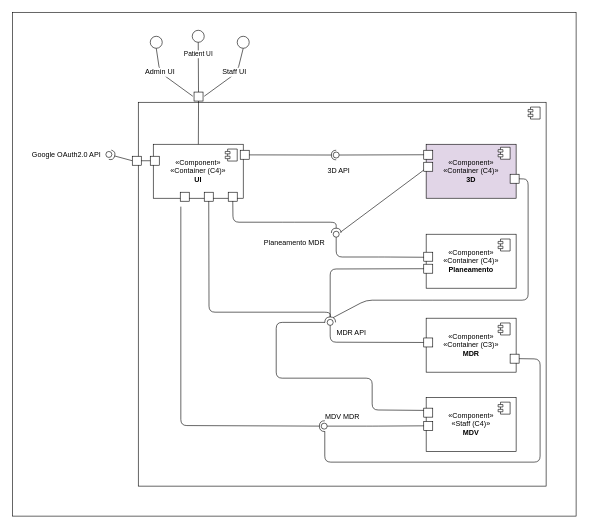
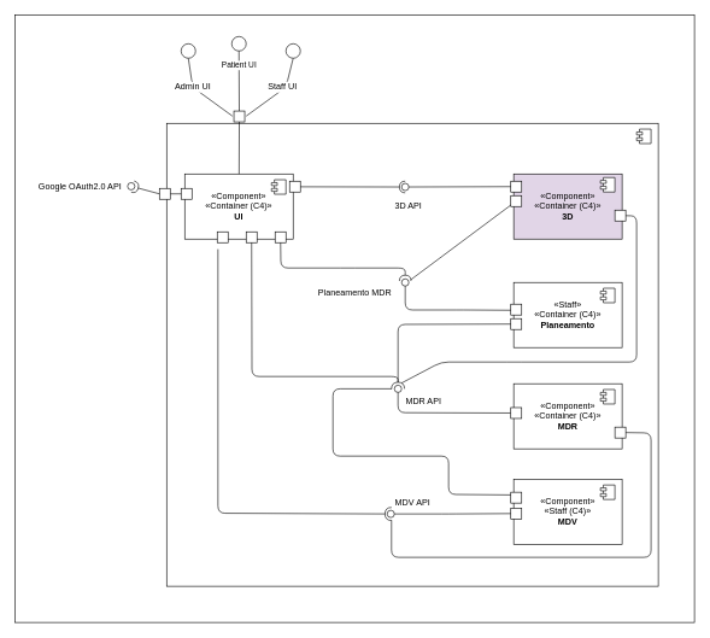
  <mxCell id="0" />
  <mxCell id="1" value="back" parent="0" />
  <mxCell id="2" value="" style="rounded=0;whiteSpace=wrap;html=1;fillColor=default;" parent="1" vertex="1"><mxGeometry x="20" y="20" width="940" height="840" as="geometry" /></mxCell>
  <mxCell id="3" value="Box" parent="0" />
  <mxCell id="4" value="" style="group" parent="3" vertex="1" connectable="0"><mxGeometry x="230" y="170" width="680" height="640" as="geometry" /></mxCell>
  <mxCell id="5" value="" style="html=1;dropTarget=0;whiteSpace=wrap;" parent="4" vertex="1"><mxGeometry width="680" height="640" as="geometry" /></mxCell>
  <mxCell id="6" value="" style="shape=module;jettyWidth=8;jettyHeight=4;" parent="5" vertex="1"><mxGeometry x="1" width="20" height="20" relative="1" as="geometry"><mxPoint x="-30" y="8" as="offset" /></mxGeometry></mxCell>
  <mxCell id="7" value="3D API" style="text;html=1;align=center;verticalAlign=middle;resizable=0;points=[];autosize=1;strokeColor=none;fillColor=none;" parent="4" vertex="1"><mxGeometry x="304" y="100" width="60" height="30" as="geometry" /></mxCell>
  <mxCell id="8" value="MDR API" style="text;html=1;align=center;verticalAlign=middle;resizable=0;points=[];autosize=1;strokeColor=none;fillColor=none;" parent="4" vertex="1"><mxGeometry x="320" y="370" width="70" height="30" as="geometry" /></mxCell>
  <mxCell id="9" value="Planeamento MDR" style="text;html=1;align=center;verticalAlign=middle;resizable=0;points=[];autosize=1;strokeColor=none;fillColor=none;" parent="4" vertex="1"><mxGeometry x="200" y="220" width="120" height="30" as="geometry" /></mxCell>
  <mxCell id="10" value="" style="group" parent="4" vertex="1" connectable="0"><mxGeometry x="480" y="70" width="160" height="90" as="geometry" /></mxCell>
  <mxCell id="11" value="«Component»&lt;br&gt;«Container (C4)»&lt;br&gt;&lt;b&gt;3D&lt;/b&gt;" style="html=1;dropTarget=0;whiteSpace=wrap;fillColor=#e1d5e7;" parent="10" vertex="1"><mxGeometry width="150" height="90" as="geometry" /></mxCell>
  <mxCell id="12" value="" style="whiteSpace=wrap;html=1;aspect=fixed;" parent="10" vertex="1"><mxGeometry x="-4" y="10" width="15" height="15" as="geometry" /></mxCell>
  <mxCell id="13" value="" style="whiteSpace=wrap;html=1;aspect=fixed;" parent="10" vertex="1"><mxGeometry x="140" y="50" width="15" height="15" as="geometry" /></mxCell>
  <mxCell id="14" value="" style="whiteSpace=wrap;html=1;aspect=fixed;" parent="10" vertex="1"><mxGeometry x="-4" y="30" width="15" height="15" as="geometry" /></mxCell>
  <mxCell id="15" value="" style="shape=module;jettyWidth=8;jettyHeight=4;" parent="10" vertex="1"><mxGeometry x="1" width="20" height="20" relative="1" as="geometry"><mxPoint x="-40" y="5" as="offset" /></mxGeometry></mxCell>
  <mxCell id="16" style="edgeStyle=none;jumpSize=6;html=1;strokeWidth=1;endArrow=none;endFill=0;startSize=6;endSize=6;" parent="4" source="14" edge="1"><mxGeometry relative="1" as="geometry"><mxPoint x="338" y="216" as="targetPoint" /></mxGeometry></mxCell>
  <mxCell id="17" value="" style="group" parent="4" vertex="1" connectable="0"><mxGeometry x="480" y="220" width="160" height="90" as="geometry" /></mxCell>
- <mxCell id="18" value="«Component»&lt;br&gt;«Container (C4)»&lt;br&gt;&lt;b&gt;Planeamento&lt;/b&gt;" style="html=1;dropTarget=0;whiteSpace=wrap;" parent="17" vertex="1"><mxGeometry width="150" height="90" as="geometry" /></mxCell>
+ <mxCell id="18" value="«Staff»&lt;br&gt;«Container (C4)»&lt;br&gt;&lt;b&gt;Planeamento&lt;/b&gt;" style="html=1;dropTarget=0;whiteSpace=wrap;" parent="17" vertex="1"><mxGeometry width="150" height="90" as="geometry" /></mxCell>
  <mxCell id="19" value="" style="shape=module;jettyWidth=8;jettyHeight=4;" parent="18" vertex="1"><mxGeometry x="1" width="20" height="20" relative="1" as="geometry"><mxPoint x="-30" y="8" as="offset" /></mxGeometry></mxCell>
  <mxCell id="20" value="" style="whiteSpace=wrap;html=1;aspect=fixed;" parent="17" vertex="1"><mxGeometry x="-4" y="30" width="15" height="15" as="geometry" /></mxCell>
  <mxCell id="21" value="" style="whiteSpace=wrap;html=1;aspect=fixed;" parent="17" vertex="1"><mxGeometry x="-4" y="50" width="15" height="15" as="geometry" /></mxCell>
  <mxCell id="22" value="" style="group" parent="4" vertex="1" connectable="0"><mxGeometry x="25" y="70" width="160" height="95" as="geometry" /></mxCell>
  <mxCell id="23" value="«Component»&lt;br&gt;«Container (C4)»&lt;br&gt;&lt;b&gt;UI&lt;/b&gt;" style="html=1;dropTarget=0;whiteSpace=wrap;" parent="22" vertex="1"><mxGeometry width="150" height="90" as="geometry" /></mxCell>
  <mxCell id="24" value="" style="shape=module;jettyWidth=8;jettyHeight=4;" parent="23" vertex="1"><mxGeometry x="1" width="20" height="20" relative="1" as="geometry"><mxPoint x="-30" y="8" as="offset" /></mxGeometry></mxCell>
  <mxCell id="25" value="" style="whiteSpace=wrap;html=1;aspect=fixed;" parent="22" vertex="1"><mxGeometry x="145" y="10" width="15" height="15" as="geometry" /></mxCell>
  <mxCell id="26" value="" style="whiteSpace=wrap;html=1;aspect=fixed;" parent="22" vertex="1"><mxGeometry x="125" y="80" width="15" height="15" as="geometry" /></mxCell>
  <mxCell id="27" value="&lt;span style=&quot;color: rgba(0, 0, 0, 0); font-family: monospace; font-size: 0px; text-align: start;&quot;&gt;%3CmxGraphModel%3E%3Croot%3E%3CmxCell%20id%3D%220%22%2F%3E%3CmxCell%20id%3D%221%22%20parent%3D%220%22%2F%3E%3CmxCell%20id%3D%222%22%20value%3D%22%22%20style%3D%22whiteSpace%3Dwrap%3Bhtml%3D1%3Baspect%3Dfixed%3B%22%20vertex%3D%221%22%20parent%3D%221%22%3E%3CmxGeometry%20x%3D%22190%22%20y%3D%22260%22%20width%3D%2215%22%20height%3D%2215%22%20as%3D%22geometry%22%2F%3E%3C%2FmxCell%3E%3C%2Froot%3E%3C%2FmxGraphModel%3E&lt;/span&gt;" style="whiteSpace=wrap;html=1;aspect=fixed;" parent="22" vertex="1"><mxGeometry x="85" y="80" width="15" height="15" as="geometry" /></mxCell>
  <mxCell id="28" value="" style="whiteSpace=wrap;html=1;aspect=fixed;" parent="22" vertex="1"><mxGeometry x="-5" y="20" width="15" height="15" as="geometry" /></mxCell>
  <mxCell id="29" value="&lt;span style=&quot;color: rgba(0, 0, 0, 0); font-family: monospace; font-size: 0px; text-align: start;&quot;&gt;%3CmxGraphModel%3E%3Croot%3E%3CmxCell%20id%3D%220%22%2F%3E%3CmxCell%20id%3D%221%22%20parent%3D%220%22%2F%3E%3CmxCell%20id%3D%222%22%20value%3D%22%22%20style%3D%22whiteSpace%3Dwrap%3Bhtml%3D1%3Baspect%3Dfixed%3B%22%20vertex%3D%221%22%20parent%3D%221%22%3E%3CmxGeometry%20x%3D%22190%22%20y%3D%22260%22%20width%3D%2215%22%20height%3D%2215%22%20as%3D%22geometry%22%2F%3E%3C%2FmxCell%3E%3C%2Froot%3E%3C%2FmxGraphModel%3E&lt;/span&gt;" style="whiteSpace=wrap;html=1;aspect=fixed;" parent="22" vertex="1"><mxGeometry x="45" y="80" width="15" height="15" as="geometry" /></mxCell>
  <mxCell id="30" value="" style="whiteSpace=wrap;html=1;aspect=fixed;" parent="4" vertex="1"><mxGeometry x="-10" y="90" width="15" height="15" as="geometry" /></mxCell>
  <mxCell id="31" style="edgeStyle=none;html=1;exitX=0;exitY=0.5;exitDx=0;exitDy=0;endArrow=none;endFill=0;" parent="4" source="28" target="30" edge="1"><mxGeometry relative="1" as="geometry" /></mxCell>
  <mxCell id="32" value="" style="group" parent="4" connectable="0" vertex="1"><mxGeometry x="480" y="492" width="150" height="90" as="geometry" /></mxCell>
  <mxCell id="33" value="«Component»&lt;br&gt;«Staff (C4)»&lt;br&gt;&lt;b&gt;MDV&lt;/b&gt;" style="html=1;dropTarget=0;whiteSpace=wrap;" parent="32" vertex="1"><mxGeometry width="150" height="90" as="geometry" /></mxCell>
  <mxCell id="34" value="" style="shape=module;jettyWidth=8;jettyHeight=4;" parent="33" vertex="1"><mxGeometry x="1" width="20" height="20" relative="1" as="geometry"><mxPoint x="-30" y="8" as="offset" /></mxGeometry></mxCell>
  <mxCell id="35" value="" style="whiteSpace=wrap;html=1;aspect=fixed;" parent="32" vertex="1"><mxGeometry x="-4" y="40" width="15" height="15" as="geometry" /></mxCell>
  <mxCell id="36" value="" style="whiteSpace=wrap;html=1;aspect=fixed;" parent="32" vertex="1"><mxGeometry x="-4" y="18" width="15" height="15" as="geometry" /></mxCell>
  <mxCell id="37" style="edgeStyle=none;jumpSize=6;html=1;endArrow=halfCircle;endFill=0;startSize=6;endSize=7;exitX=0.5;exitY=1;exitDx=0;exitDy=0;" parent="4" edge="1"><mxGeometry relative="1" as="geometry"><mxPoint x="311" y="540" as="targetPoint" /><Array as="points"><mxPoint x="71" y="539" /></Array><mxPoint x="71" y="174" as="sourcePoint" /></mxGeometry></mxCell>
  <mxCell id="38" style="edgeStyle=none;jumpSize=6;html=1;endArrow=oval;endFill=0;startSize=6;endSize=10;exitX=0;exitY=0.5;exitDx=0;exitDy=0;" parent="4" source="35" edge="1"><mxGeometry relative="1" as="geometry"><mxPoint x="310" y="540" as="targetPoint" /><mxPoint x="474" y="539.5" as="sourcePoint" /><Array as="points"><mxPoint x="390" y="540" /></Array></mxGeometry></mxCell>
- <mxCell id="39" value="MDV MDR" style="text;html=1;align=center;verticalAlign=middle;resizable=0;points=[];autosize=1;strokeColor=none;fillColor=none;" parent="4" vertex="1"><mxGeometry x="305" y="510" width="70" height="30" as="geometry" /></mxCell>
+ <mxCell id="39" value="MDV API" style="text;html=1;align=center;verticalAlign=middle;resizable=0;points=[];autosize=1;strokeColor=none;fillColor=none;" parent="4" vertex="1"><mxGeometry x="305" y="510" width="70" height="30" as="geometry" /></mxCell>
  <mxCell id="40" value="" style="group" parent="4" vertex="1" connectable="0"><mxGeometry x="480" y="360" width="160" height="90" as="geometry" /></mxCell>
- <mxCell id="41" value="«Component»&lt;br&gt;«Container (C3)»&lt;br&gt;&lt;b&gt;MDR&lt;/b&gt;" style="html=1;dropTarget=0;whiteSpace=wrap;" parent="40" vertex="1"><mxGeometry width="150" height="90" as="geometry" /></mxCell>
+ <mxCell id="41" value="«Component»&lt;br&gt;«Container (C4)»&lt;br&gt;&lt;b&gt;MDR&lt;/b&gt;" style="html=1;dropTarget=0;whiteSpace=wrap;" parent="40" vertex="1"><mxGeometry width="150" height="90" as="geometry" /></mxCell>
  <mxCell id="42" value="" style="shape=module;jettyWidth=8;jettyHeight=4;" parent="41" vertex="1"><mxGeometry x="1" width="20" height="20" relative="1" as="geometry"><mxPoint x="-30" y="8" as="offset" /></mxGeometry></mxCell>
  <mxCell id="43" value="" style="whiteSpace=wrap;html=1;aspect=fixed;" parent="4" vertex="1"><mxGeometry x="620" y="420" width="15" height="15" as="geometry" /></mxCell>
  <mxCell id="44" style="edgeStyle=none;html=1;endArrow=none;endFill=0;exitX=1;exitY=0.5;exitDx=0;exitDy=0;" parent="4" source="43" edge="1"><mxGeometry relative="1" as="geometry"><mxPoint x="311" y="548.5" as="targetPoint" /><mxPoint x="476" y="432.931" as="sourcePoint" /><Array as="points"><mxPoint x="670" y="428" /><mxPoint x="670" y="600" /><mxPoint x="311" y="600" /></Array></mxGeometry></mxCell>
  <mxCell id="45" value="Admin UI" style="edgeStyle=none;html=1;entryX=0.5;entryY=1;entryDx=0;entryDy=0;fontSize=12;endArrow=none;endFill=0;exitX=0;exitY=0.5;exitDx=0;exitDy=0;" parent="3" edge="1"><mxGeometry x="0.254" relative="1" as="geometry"><mxPoint x="321" y="160" as="sourcePoint" /><mxPoint x="260" y="80" as="targetPoint" /><Array as="points"><mxPoint x="266" y="120" /></Array><mxPoint as="offset" /></mxGeometry></mxCell>
  <mxCell id="46" value="Staff UI" style="edgeStyle=none;html=1;entryX=0.5;entryY=1;entryDx=0;entryDy=0;fontSize=12;endArrow=none;endFill=0;exitX=1;exitY=0.5;exitDx=0;exitDy=0;" parent="3" target="49" edge="1"><mxGeometry x="0.171" y="3" relative="1" as="geometry"><mxPoint x="340" y="160" as="sourcePoint" /><mxPoint x="405" y="80" as="targetPoint" /><Array as="points"><mxPoint x="395" y="120" /></Array><mxPoint as="offset" /></mxGeometry></mxCell>
  <mxCell id="47" value="&lt;div&gt;&lt;br&gt;&lt;/div&gt;&lt;div&gt;&lt;br&gt;&lt;/div&gt;&lt;div&gt;&lt;br&gt;&lt;br&gt;&lt;/div&gt;" style="ellipse;whiteSpace=wrap;html=1;aspect=fixed;" parent="3" vertex="1"><mxGeometry x="250" y="60" width="20" height="20" as="geometry" /></mxCell>
  <mxCell id="48" value="&lt;div&gt;&lt;br&gt;&lt;/div&gt;&lt;div&gt;&lt;br&gt;&lt;/div&gt;&lt;div&gt;&lt;br&gt;&lt;br&gt;&lt;/div&gt;" style="ellipse;whiteSpace=wrap;html=1;aspect=fixed;" parent="3" vertex="1"><mxGeometry x="320" width="20" height="20" as="geometry" y="50" /></mxCell>
  <mxCell id="49" value="&lt;div&gt;&lt;br&gt;&lt;/div&gt;&lt;div&gt;&lt;br&gt;&lt;/div&gt;&lt;div&gt;&lt;br&gt;&lt;br&gt;&lt;/div&gt;" style="ellipse;whiteSpace=wrap;html=1;aspect=fixed;" parent="3" vertex="1"><mxGeometry x="395" y="60" width="20" height="20" as="geometry" /></mxCell>
  <mxCell id="50" value="Patient UI" style="edgeStyle=none;html=1;entryX=0.5;entryY=1;entryDx=0;entryDy=0;endArrow=none;endFill=0;" parent="3" source="55" target="48" edge="1"><mxGeometry x="0.518" relative="1" as="geometry"><mxPoint as="offset" /></mxGeometry></mxCell>
  <mxCell id="51" value="Google OAuth2.0 API" style="text;html=1;align=center;verticalAlign=middle;resizable=0;points=[];autosize=1;strokeColor=none;fillColor=none;" parent="3" vertex="1"><mxGeometry x="40" y="242" width="140" height="30" as="geometry" /></mxCell>
  <mxCell id="52" value="" style="ellipse;whiteSpace=wrap;html=1;aspect=fixed;" parent="3" vertex="1"><mxGeometry x="176" y="252" width="10" height="10" as="geometry" /></mxCell>
  <mxCell id="53" parent="0" />
  <mxCell id="54" value="" style="ellipse;whiteSpace=wrap;html=1;align=center;aspect=fixed;fillColor=none;strokeColor=none;resizable=0;perimeter=centerPerimeter;rotatable=0;allowArrows=0;points=[];outlineConnect=1;" parent="53" vertex="1"><mxGeometry x="275" y="270" width="10" height="10" as="geometry" /></mxCell>
  <mxCell id="55" value="" style="whiteSpace=wrap;html=1;aspect=fixed;" parent="53" vertex="1"><mxGeometry x="323" y="153" width="15" height="15" as="geometry" /></mxCell>
  <mxCell id="56" value="" style="endArrow=none;html=1;rounded=0;entryX=0.5;entryY=1;entryDx=0;entryDy=0;" parent="53" source="23" target="55" edge="1"><mxGeometry width="50" height="50" relative="1" as="geometry"><mxPoint x="330" y="210" as="sourcePoint" /><mxPoint x="380" y="160" as="targetPoint" /></mxGeometry></mxCell>
  <mxCell id="57" style="edgeStyle=none;html=1;endArrow=halfCircle;endFill=0;" parent="53" edge="1"><mxGeometry relative="1" as="geometry"><mxPoint x="560" y="258" as="targetPoint" /><Array as="points" /><mxPoint x="415" y="257.727" as="sourcePoint" /></mxGeometry></mxCell>
  <mxCell id="58" style="edgeStyle=none;html=1;endArrow=oval;endFill=0;jumpSize=6;endSize=10;startSize=6;" parent="53" source="12" edge="1"><mxGeometry relative="1" as="geometry"><mxPoint x="560" y="258" as="targetPoint" /><Array as="points" /></mxGeometry></mxCell>
  <mxCell id="59" style="edgeStyle=none;jumpSize=6;html=1;endArrow=halfCircle;endFill=0;startSize=6;endSize=6;" parent="53" source="26" edge="1"><mxGeometry relative="1" as="geometry"><mxPoint x="560" y="388" as="targetPoint" /><Array as="points"><mxPoint x="388" y="370" /><mxPoint x="480" y="370" /><mxPoint x="560" y="370" /><mxPoint x="560" y="380" /></Array></mxGeometry></mxCell>
  <mxCell id="60" style="edgeStyle=none;jumpSize=6;html=1;endArrow=oval;endFill=0;startSize=6;endSize=10;" parent="53" edge="1"><mxGeometry relative="1" as="geometry"><mxPoint x="560" y="390" as="targetPoint" /><Array as="points"><mxPoint x="640" y="428" /><mxPoint x="560" y="428" /></Array><mxPoint x="706" y="428.429" as="sourcePoint" /></mxGeometry></mxCell>
  <mxCell id="61" style="edgeStyle=none;jumpSize=6;html=1;endArrow=halfCircle;endFill=0;startSize=6;endSize=7;" parent="53" source="27" edge="1"><mxGeometry relative="1" as="geometry"><mxPoint x="550" y="537" as="targetPoint" /><Array as="points"><mxPoint x="348" y="520" /><mxPoint x="550" y="520" /></Array></mxGeometry></mxCell>
  <mxCell id="62" style="edgeStyle=none;jumpSize=6;html=1;endArrow=oval;endFill=0;startSize=6;endSize=10;exitX=0;exitY=0.5;exitDx=0;exitDy=0;" parent="53" source="64" edge="1"><mxGeometry relative="1" as="geometry"><mxPoint x="550" y="537" as="targetPoint" /><mxPoint x="700" y="540" as="sourcePoint" /><Array as="points"><mxPoint x="550" y="570" /></Array></mxGeometry></mxCell>
  <mxCell id="63" style="edgeStyle=none;jumpSize=6;html=1;endArrow=none;endFill=0;startSize=6;endSize=6;strokeWidth=1;" parent="53" source="13" edge="1"><mxGeometry relative="1" as="geometry"><mxPoint x="555" y="529" as="targetPoint" /><Array as="points"><mxPoint x="880" y="298" /><mxPoint x="880" y="500" /><mxPoint x="710" y="500" /><mxPoint x="610" y="500" /></Array></mxGeometry></mxCell>
  <mxCell id="64" value="" style="whiteSpace=wrap;html=1;aspect=fixed;" parent="53" vertex="1"><mxGeometry x="706" y="563" width="15" height="15" as="geometry" /></mxCell>
  <mxCell id="65" style="edgeStyle=none;jumpSize=6;html=1;strokeWidth=1;endArrow=none;endFill=0;startSize=6;endSize=6;" parent="53" source="21" edge="1"><mxGeometry relative="1" as="geometry"><mxPoint x="550" y="528" as="targetPoint" /><Array as="points"><mxPoint x="550" y="448" /></Array></mxGeometry></mxCell>
  <mxCell id="66" style="edgeStyle=none;html=1;exitX=0;exitY=0.5;exitDx=0;exitDy=0;endArrow=halfCircle;endFill=0;entryX=0.7;entryY=0.55;entryDx=0;entryDy=0;entryPerimeter=0;" parent="53" source="30" target="52" edge="1"><mxGeometry relative="1" as="geometry" /></mxCell>
  <mxCell id="67" style="edgeStyle=none;html=1;" parent="53" edge="1"><mxGeometry relative="1" as="geometry"><mxPoint x="530" y="700" as="targetPoint" /></mxGeometry></mxCell>
  <mxCell id="68" style="edgeStyle=none;html=1;endArrow=none;endFill=0;exitX=0;exitY=0.25;exitDx=0;exitDy=0;" edge="1" parent="53" source="36"><mxGeometry relative="1" as="geometry"><mxPoint x="541.5" y="537" as="targetPoint" /><mxPoint x="703" y="681" as="sourcePoint" /><Array as="points"><mxPoint x="620" y="683" /><mxPoint x="620" y="630" /><mxPoint x="460" y="630" /><mxPoint x="460" y="537" /></Array></mxGeometry></mxCell>
